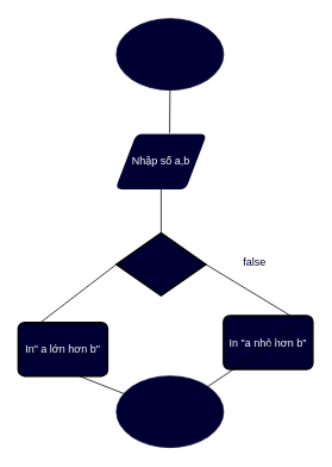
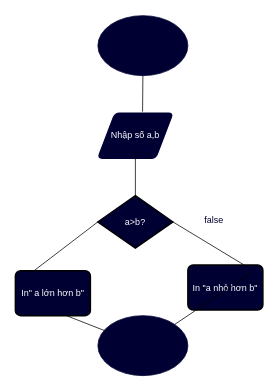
  <mxCell id="0" />
  <mxCell id="1" parent="0" />
  <mxCell id="2" value="" style="ellipse;whiteSpace=wrap;html=1;fillColor=#000033;strokeColor=#000033;fontFamily=Times New Roman;horizontal=1;" vertex="1" parent="1"><mxGeometry x="130" y="20" width="120" height="80" as="geometry" /></mxCell>
  <mxCell id="3" value="&lt;font color=&quot;#ffffff&quot;&gt;Nhập số a,b&lt;/font&gt;" style="text;strokeColor=none;align=center;fillColor=none;html=1;verticalAlign=middle;whiteSpace=wrap;rounded=0;" vertex="1" parent="1"><mxGeometry x="140" y="157.5" width="90" height="45" as="geometry" /></mxCell>
  <mxCell id="4" value="" style="shape=parallelogram;html=1;strokeWidth=2;perimeter=parallelogramPerimeter;whiteSpace=wrap;rounded=1;arcSize=12;size=0.23;fontColor=#FFFFFF;strokeColor=#000033;fillColor=#000033;" vertex="1" parent="1"><mxGeometry x="130" y="150" width="100" height="60" as="geometry" /></mxCell>
  <mxCell id="5" value="&lt;font color=&quot;#ffffff&quot;&gt;Nhập số a,b&lt;/font&gt;" style="text;strokeColor=none;align=center;fillColor=none;html=1;verticalAlign=middle;whiteSpace=wrap;rounded=0;" vertex="1" parent="1"><mxGeometry x="135" y="157.5" width="90" height="45" as="geometry" /></mxCell>
  <mxCell id="6" value="" style="strokeWidth=2;html=1;shape=mxgraph.flowchart.decision;whiteSpace=wrap;fillColor=#000033;" vertex="1" parent="1"><mxGeometry x="130" y="260" width="100" height="70" as="geometry" /></mxCell>
+ <mxCell id="7" value="&lt;font color=&quot;#ffffff&quot;&gt;a&amp;gt;b?&lt;/font&gt;" style="text;strokeColor=none;align=center;fillColor=none;html=1;verticalAlign=middle;whiteSpace=wrap;rounded=0;" vertex="1" parent="1"><mxGeometry x="135" y="272.5" width="90" height="45" as="geometry" /></mxCell>
  <mxCell id="8" value="" style="rounded=1;whiteSpace=wrap;html=1;absoluteArcSize=1;arcSize=14;strokeWidth=2;fillColor=#000033;" vertex="1" parent="1"><mxGeometry x="20" y="360" width="100" height="60" as="geometry" /></mxCell>
  <mxCell id="9" value="" style="rounded=1;whiteSpace=wrap;html=1;absoluteArcSize=1;arcSize=14;strokeWidth=2;fillColor=#000033;" vertex="1" parent="1"><mxGeometry x="250" y="352.5" width="100" height="60" as="geometry" /></mxCell>
  <mxCell id="10" value="" style="ellipse;whiteSpace=wrap;html=1;fillColor=#000033;strokeColor=#000033;fontFamily=Times New Roman;horizontal=1;" vertex="1" parent="1"><mxGeometry x="130" y="420" width="120" height="80" as="geometry" /></mxCell>
  <mxCell id="11" value="&lt;font color=&quot;#ffffff&quot;&gt;In&quot; a lớn hơn b&quot;&lt;/font&gt;" style="text;strokeColor=none;align=center;fillColor=none;html=1;verticalAlign=middle;whiteSpace=wrap;rounded=0;" vertex="1" parent="1"><mxGeometry x="25" y="367.5" width="90" height="45" as="geometry" /></mxCell>
  <mxCell id="12" value="&lt;font color=&quot;#ffffff&quot;&gt;In &quot;a nhỏ hơn b&quot;&lt;/font&gt;" style="text;strokeColor=none;align=center;fillColor=none;html=1;verticalAlign=middle;whiteSpace=wrap;rounded=0;" vertex="1" parent="1"><mxGeometry x="255" y="360" width="90" height="45" as="geometry" /></mxCell>
  <mxCell id="13" value="" style="endArrow=none;html=1;rounded=0;exitX=0.596;exitY=-0.033;exitDx=0;exitDy=0;exitPerimeter=0;" edge="1" parent="1" source="4" target="2"><mxGeometry width="50" height="50" relative="1" as="geometry"><mxPoint x="255" y="150" as="sourcePoint" /><mxPoint x="260" y="80" as="targetPoint" /><Array as="points" /></mxGeometry></mxCell>
  <mxCell id="14" value="" style="endArrow=none;html=1;rounded=0;entryX=0.5;entryY=1;entryDx=0;entryDy=0;exitX=0.5;exitY=0;exitDx=0;exitDy=0;exitPerimeter=0;" edge="1" parent="1" source="6" target="5"><mxGeometry width="50" height="50" relative="1" as="geometry"><mxPoint x="350" y="300" as="sourcePoint" /><mxPoint x="400" y="250" as="targetPoint" /></mxGeometry></mxCell>
  <mxCell id="15" value="" style="endArrow=none;html=1;rounded=0;exitX=0.25;exitY=0;exitDx=0;exitDy=0;entryX=0;entryY=0.5;entryDx=0;entryDy=0;entryPerimeter=0;" edge="1" parent="1" source="8" target="6"><mxGeometry width="50" height="50" relative="1" as="geometry"><mxPoint x="350" y="300" as="sourcePoint" /><mxPoint x="400" y="250" as="targetPoint" /></mxGeometry></mxCell>
  <mxCell id="16" value="" style="endArrow=none;html=1;rounded=0;entryX=1;entryY=0.5;entryDx=0;entryDy=0;entryPerimeter=0;exitX=0.75;exitY=0;exitDx=0;exitDy=0;" edge="1" parent="1" source="9" target="6"><mxGeometry width="50" height="50" relative="1" as="geometry"><mxPoint x="350" y="300" as="sourcePoint" /><mxPoint x="400" y="250" as="targetPoint" /></mxGeometry></mxCell>
  <mxCell id="17" value="" style="endArrow=none;html=1;rounded=0;entryX=1;entryY=0;entryDx=0;entryDy=0;exitX=0.75;exitY=0;exitDx=0;exitDy=0;" edge="1" parent="1" target="10"><mxGeometry width="50" height="50" relative="1" as="geometry"><mxPoint x="335" y="363" as="sourcePoint" /><mxPoint x="240" y="305" as="targetPoint" /></mxGeometry></mxCell>
  <mxCell id="18" value="" style="endArrow=none;html=1;rounded=0;entryX=0.68;entryY=1;entryDx=0;entryDy=0;entryPerimeter=0;" edge="1" parent="1" source="10" target="8"><mxGeometry width="50" height="50" relative="1" as="geometry"><mxPoint x="345" y="373" as="sourcePoint" /><mxPoint x="250" y="315" as="targetPoint" /></mxGeometry></mxCell>
  <mxCell id="19" value="&lt;font color=&quot;#000033&quot;&gt;false&lt;/font&gt;" style="text;strokeColor=none;align=center;fillColor=none;html=1;verticalAlign=middle;whiteSpace=wrap;rounded=0;" vertex="1" parent="1"><mxGeometry x="240" y="270" width="90" height="45" as="geometry" /></mxCell>
